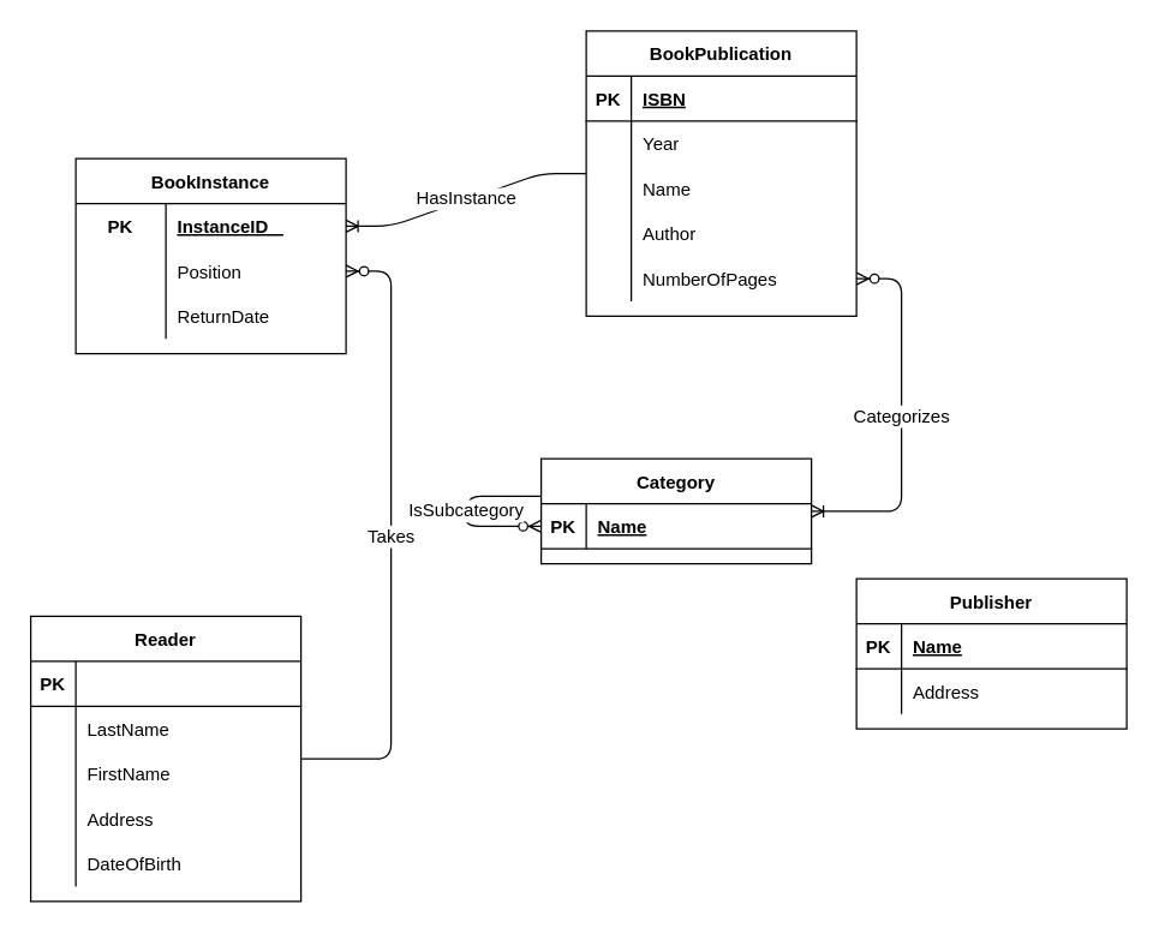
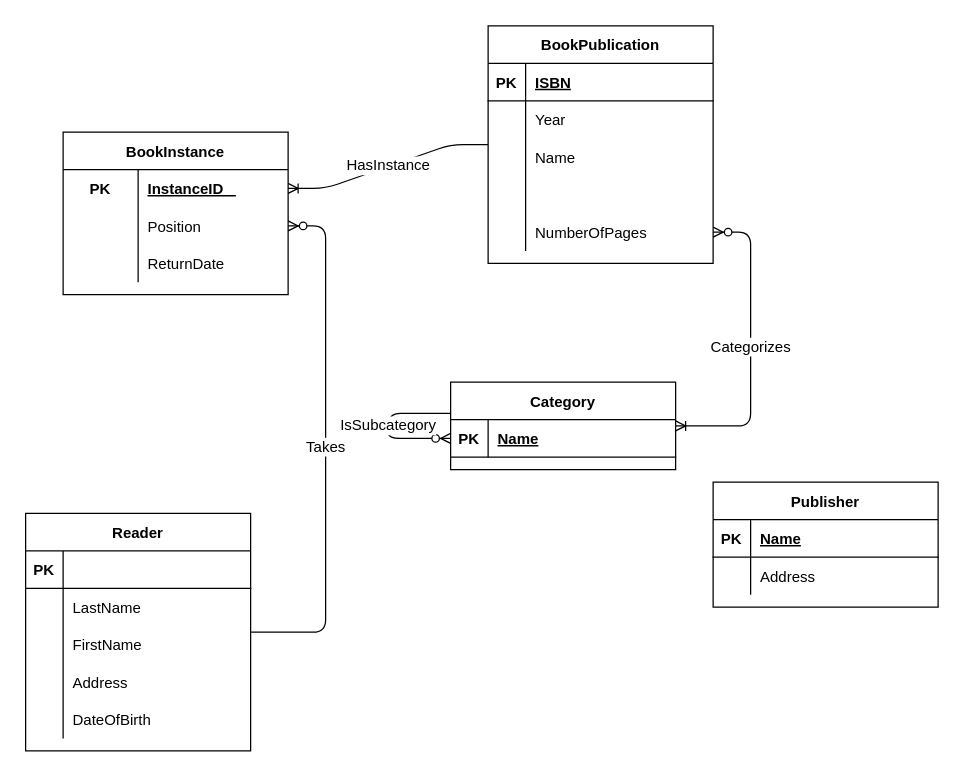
  <mxCell id="0" />
  <mxCell id="1" parent="0" />
  <mxCell id="2" value="BookPublication" style="shape=table;startSize=30;container=1;collapsible=1;childLayout=tableLayout;fixedRows=1;rowLines=0;fontStyle=1;align=center;resizeLast=1;" parent="1" vertex="1"><mxGeometry x="390" y="20" width="180" height="190" as="geometry" /></mxCell>
  <mxCell id="3" value="" style="shape=partialRectangle;collapsible=0;dropTarget=0;pointerEvents=0;fillColor=none;top=0;left=0;bottom=1;right=0;points=[[0,0.5],[1,0.5]];portConstraint=eastwest;" parent="2" vertex="1"><mxGeometry y="30" width="180" height="30" as="geometry" /></mxCell>
  <mxCell id="4" value="PK" style="shape=partialRectangle;connectable=0;fillColor=none;top=0;left=0;bottom=0;right=0;fontStyle=1;overflow=hidden;" parent="3" vertex="1"><mxGeometry width="30" height="30" as="geometry" /></mxCell>
  <mxCell id="5" value="ISBN" style="shape=partialRectangle;connectable=0;fillColor=none;top=0;left=0;bottom=0;right=0;align=left;spacingLeft=6;fontStyle=5;overflow=hidden;" parent="3" vertex="1"><mxGeometry x="30" width="150" height="30" as="geometry" /></mxCell>
  <mxCell id="6" value="" style="shape=partialRectangle;collapsible=0;dropTarget=0;pointerEvents=0;fillColor=none;top=0;left=0;bottom=0;right=0;points=[[0,0.5],[1,0.5]];portConstraint=eastwest;" parent="2" vertex="1"><mxGeometry y="60" width="180" height="30" as="geometry" /></mxCell>
  <mxCell id="7" value="" style="shape=partialRectangle;connectable=0;fillColor=none;top=0;left=0;bottom=0;right=0;editable=1;overflow=hidden;" parent="6" vertex="1"><mxGeometry width="30" height="30" as="geometry" /></mxCell>
  <mxCell id="8" value="Year" style="shape=partialRectangle;connectable=0;fillColor=none;top=0;left=0;bottom=0;right=0;align=left;spacingLeft=6;overflow=hidden;" parent="6" vertex="1"><mxGeometry x="30" width="150" height="30" as="geometry" /></mxCell>
  <mxCell id="9" value="" style="shape=partialRectangle;collapsible=0;dropTarget=0;pointerEvents=0;fillColor=none;top=0;left=0;bottom=0;right=0;points=[[0,0.5],[1,0.5]];portConstraint=eastwest;" parent="2" vertex="1"><mxGeometry y="90" width="180" height="30" as="geometry" /></mxCell>
  <mxCell id="10" value="" style="shape=partialRectangle;connectable=0;fillColor=none;top=0;left=0;bottom=0;right=0;editable=1;overflow=hidden;" parent="9" vertex="1"><mxGeometry width="30" height="30" as="geometry" /></mxCell>
  <mxCell id="11" value="Name" style="shape=partialRectangle;connectable=0;fillColor=none;top=0;left=0;bottom=0;right=0;align=left;spacingLeft=6;overflow=hidden;" parent="9" vertex="1"><mxGeometry x="30" width="150" height="30" as="geometry" /></mxCell>
  <mxCell id="12" value="" style="shape=partialRectangle;collapsible=0;dropTarget=0;pointerEvents=0;fillColor=none;top=0;left=0;bottom=0;right=0;points=[[0,0.5],[1,0.5]];portConstraint=eastwest;" parent="2" vertex="1"><mxGeometry y="120" width="180" height="30" as="geometry" /></mxCell>
  <mxCell id="13" value="" style="shape=partialRectangle;connectable=0;fillColor=none;top=0;left=0;bottom=0;right=0;editable=1;overflow=hidden;" parent="12" vertex="1"><mxGeometry width="30" height="30" as="geometry" /></mxCell>
- <mxCell id="14" value="Author" style="shape=partialRectangle;connectable=0;fillColor=none;top=0;left=0;bottom=0;right=0;align=left;spacingLeft=6;overflow=hidden;" parent="12" vertex="1"><mxGeometry x="30" width="150" height="30" as="geometry" /></mxCell>
  <mxCell id="15" value="" style="shape=partialRectangle;collapsible=0;dropTarget=0;pointerEvents=0;fillColor=none;top=0;left=0;bottom=0;right=0;points=[[0,0.5],[1,0.5]];portConstraint=eastwest;" parent="2" vertex="1"><mxGeometry y="150" width="180" height="30" as="geometry" /></mxCell>
  <mxCell id="16" value="" style="shape=partialRectangle;connectable=0;fillColor=none;top=0;left=0;bottom=0;right=0;editable=1;overflow=hidden;" parent="15" vertex="1"><mxGeometry width="30" height="30" as="geometry" /></mxCell>
  <mxCell id="17" value="NumberOfPages" style="shape=partialRectangle;connectable=0;fillColor=none;top=0;left=0;bottom=0;right=0;align=left;spacingLeft=6;overflow=hidden;" parent="15" vertex="1"><mxGeometry x="30" width="150" height="30" as="geometry" /></mxCell>
  <mxCell id="18" value="BookInstance" style="shape=table;startSize=30;container=1;collapsible=1;childLayout=tableLayout;fixedRows=1;rowLines=0;fontStyle=1;align=center;resizeLast=1;strokeWidth=1;" parent="1" vertex="1"><mxGeometry x="50" y="105" width="180" height="130" as="geometry" /></mxCell>
  <mxCell id="19" value="" style="shape=partialRectangle;collapsible=0;dropTarget=0;pointerEvents=0;fillColor=none;top=0;left=0;bottom=0;right=0;points=[[0,0.5],[1,0.5]];portConstraint=eastwest;" parent="18" vertex="1"><mxGeometry y="30" width="180" height="30" as="geometry" /></mxCell>
  <mxCell id="20" value="PK" style="shape=partialRectangle;connectable=0;fillColor=none;top=0;left=0;bottom=0;right=0;fontStyle=1;overflow=hidden;" parent="19" vertex="1"><mxGeometry width="60" height="30" as="geometry" /></mxCell>
  <mxCell id="21" value="InstanceID    " style="shape=partialRectangle;connectable=0;fillColor=none;top=0;left=0;bottom=0;right=0;align=left;spacingLeft=6;fontStyle=5;overflow=hidden;" parent="19" vertex="1"><mxGeometry x="60" width="120" height="30" as="geometry" /></mxCell>
  <mxCell id="22" value="" style="shape=partialRectangle;collapsible=0;dropTarget=0;pointerEvents=0;fillColor=none;top=0;left=0;bottom=0;right=0;points=[[0,0.5],[1,0.5]];portConstraint=eastwest;strokeWidth=1;" parent="18" vertex="1"><mxGeometry y="60" width="180" height="30" as="geometry" /></mxCell>
  <mxCell id="23" value="" style="shape=partialRectangle;connectable=0;fillColor=none;top=0;left=0;bottom=0;right=0;editable=1;overflow=hidden;" parent="22" vertex="1"><mxGeometry width="60" height="30" as="geometry" /></mxCell>
  <mxCell id="24" value="Position" style="shape=partialRectangle;connectable=0;fillColor=none;top=0;left=0;bottom=0;right=0;align=left;spacingLeft=6;overflow=hidden;" parent="22" vertex="1"><mxGeometry x="60" width="120" height="30" as="geometry" /></mxCell>
  <mxCell id="25" value="" style="shape=partialRectangle;collapsible=0;dropTarget=0;pointerEvents=0;fillColor=none;top=0;left=0;bottom=0;right=0;points=[[0,0.5],[1,0.5]];portConstraint=eastwest;strokeWidth=1;" parent="18" vertex="1"><mxGeometry y="90" width="180" height="30" as="geometry" /></mxCell>
  <mxCell id="26" value="" style="shape=partialRectangle;connectable=0;fillColor=none;top=0;left=0;bottom=0;right=0;editable=1;overflow=hidden;" parent="25" vertex="1"><mxGeometry width="60" height="30" as="geometry" /></mxCell>
  <mxCell id="27" value="ReturnDate" style="shape=partialRectangle;connectable=0;fillColor=none;top=0;left=0;bottom=0;right=0;align=left;spacingLeft=6;overflow=hidden;" parent="25" vertex="1"><mxGeometry x="60" width="120" height="30" as="geometry" /></mxCell>
  <mxCell id="28" value="HasInstance" style="edgeStyle=entityRelationEdgeStyle;fontSize=12;html=1;endArrow=none;endFill=0;startArrow=ERoneToMany;startFill=0;" parent="1" source="19" edge="1" target="2"><mxGeometry width="100" height="100" relative="1" as="geometry"><mxPoint x="240" y="165" as="sourcePoint" /><mxPoint x="230" y="180" as="targetPoint" /></mxGeometry></mxCell>
  <mxCell id="29" value="Publisher" style="shape=table;startSize=30;container=1;collapsible=1;childLayout=tableLayout;fixedRows=1;rowLines=0;fontStyle=1;align=center;resizeLast=1;strokeWidth=1;" parent="1" vertex="1"><mxGeometry x="570" y="385" width="180" height="100" as="geometry" /></mxCell>
  <mxCell id="30" value="" style="shape=partialRectangle;collapsible=0;dropTarget=0;pointerEvents=0;fillColor=none;top=0;left=0;bottom=1;right=0;points=[[0,0.5],[1,0.5]];portConstraint=eastwest;" parent="29" vertex="1"><mxGeometry y="30" width="180" height="30" as="geometry" /></mxCell>
  <mxCell id="31" value="PK" style="shape=partialRectangle;connectable=0;fillColor=none;top=0;left=0;bottom=0;right=0;fontStyle=1;overflow=hidden;" parent="30" vertex="1"><mxGeometry width="30" height="30" as="geometry" /></mxCell>
  <mxCell id="32" value="Name" style="shape=partialRectangle;connectable=0;fillColor=none;top=0;left=0;bottom=0;right=0;align=left;spacingLeft=6;fontStyle=5;overflow=hidden;" parent="30" vertex="1"><mxGeometry x="30" width="150" height="30" as="geometry" /></mxCell>
  <mxCell id="33" value="" style="shape=partialRectangle;collapsible=0;dropTarget=0;pointerEvents=0;fillColor=none;top=0;left=0;bottom=0;right=0;points=[[0,0.5],[1,0.5]];portConstraint=eastwest;" parent="29" vertex="1"><mxGeometry y="60" width="180" height="30" as="geometry" /></mxCell>
  <mxCell id="34" value="" style="shape=partialRectangle;connectable=0;fillColor=none;top=0;left=0;bottom=0;right=0;editable=1;overflow=hidden;" parent="33" vertex="1"><mxGeometry width="30" height="30" as="geometry" /></mxCell>
  <mxCell id="35" value="Address" style="shape=partialRectangle;connectable=0;fillColor=none;top=0;left=0;bottom=0;right=0;align=left;spacingLeft=6;overflow=hidden;" parent="33" vertex="1"><mxGeometry x="30" width="150" height="30" as="geometry" /></mxCell>
  <mxCell id="36" value="Category" style="shape=table;startSize=30;container=1;collapsible=1;childLayout=tableLayout;fixedRows=1;rowLines=0;fontStyle=1;align=center;resizeLast=1;strokeWidth=1;" parent="1" vertex="1"><mxGeometry x="360" y="305" width="180" height="70" as="geometry" /></mxCell>
  <mxCell id="37" value="" style="shape=partialRectangle;collapsible=0;dropTarget=0;pointerEvents=0;fillColor=none;top=0;left=0;bottom=1;right=0;points=[[0,0.5],[1,0.5]];portConstraint=eastwest;" parent="36" vertex="1"><mxGeometry y="30" width="180" height="30" as="geometry" /></mxCell>
  <mxCell id="38" value="PK" style="shape=partialRectangle;connectable=0;fillColor=none;top=0;left=0;bottom=0;right=0;fontStyle=1;overflow=hidden;" parent="37" vertex="1"><mxGeometry width="30" height="30" as="geometry" /></mxCell>
  <mxCell id="39" value="Name" style="shape=partialRectangle;connectable=0;fillColor=none;top=0;left=0;bottom=0;right=0;align=left;spacingLeft=6;fontStyle=5;overflow=hidden;" parent="37" vertex="1"><mxGeometry x="30" width="150" height="30" as="geometry" /></mxCell>
  <mxCell id="40" value="IsSubcategory" style="edgeStyle=entityRelationEdgeStyle;fontSize=12;html=1;endArrow=ERzeroToMany;endFill=1;" parent="1" source="36" target="36" edge="1"><mxGeometry width="100" height="100" relative="1" as="geometry"><mxPoint x="120" y="575" as="sourcePoint" /><mxPoint x="220" y="475" as="targetPoint" /><Array as="points"><mxPoint x="310" y="340" /></Array></mxGeometry></mxCell>
  <mxCell id="41" value="Categorizes" style="edgeStyle=entityRelationEdgeStyle;fontSize=12;html=1;endArrow=ERzeroToMany;endFill=1;startArrow=ERoneToMany;startFill=0;" parent="1" source="36" target="15" edge="1"><mxGeometry width="100" height="100" relative="1" as="geometry"><mxPoint x="80" y="375" as="sourcePoint" /><mxPoint x="580" y="165" as="targetPoint" /></mxGeometry></mxCell>
  <mxCell id="42" value="Reader" style="shape=table;startSize=30;container=1;collapsible=1;childLayout=tableLayout;fixedRows=1;rowLines=0;fontStyle=1;align=center;resizeLast=1;strokeWidth=1;" parent="1" vertex="1"><mxGeometry x="20" y="410" width="180" height="190" as="geometry" /></mxCell>
  <mxCell id="43" value="" style="shape=partialRectangle;collapsible=0;dropTarget=0;pointerEvents=0;fillColor=none;top=0;left=0;bottom=1;right=0;points=[[0,0.5],[1,0.5]];portConstraint=eastwest;" parent="42" vertex="1"><mxGeometry y="30" width="180" height="30" as="geometry" /></mxCell>
  <mxCell id="44" value="PK" style="shape=partialRectangle;connectable=0;fillColor=none;top=0;left=0;bottom=0;right=0;fontStyle=1;overflow=hidden;" parent="43" vertex="1"><mxGeometry width="30" height="30" as="geometry" /></mxCell>
  <mxCell id="45" value="" style="shape=partialRectangle;collapsible=0;dropTarget=0;pointerEvents=0;fillColor=none;top=0;left=0;bottom=0;right=0;points=[[0,0.5],[1,0.5]];portConstraint=eastwest;" parent="42" vertex="1"><mxGeometry y="60" width="180" height="30" as="geometry" /></mxCell>
  <mxCell id="46" value="" style="shape=partialRectangle;connectable=0;fillColor=none;top=0;left=0;bottom=0;right=0;editable=1;overflow=hidden;" parent="45" vertex="1"><mxGeometry width="30" height="30" as="geometry" /></mxCell>
  <mxCell id="47" value="LastName    " style="shape=partialRectangle;connectable=0;fillColor=none;top=0;left=0;bottom=0;right=0;align=left;spacingLeft=6;overflow=hidden;" parent="45" vertex="1"><mxGeometry x="30" width="150" height="30" as="geometry" /></mxCell>
  <mxCell id="48" value="" style="shape=partialRectangle;collapsible=0;dropTarget=0;pointerEvents=0;fillColor=none;top=0;left=0;bottom=0;right=0;points=[[0,0.5],[1,0.5]];portConstraint=eastwest;" parent="42" vertex="1"><mxGeometry y="90" width="180" height="30" as="geometry" /></mxCell>
  <mxCell id="49" value="" style="shape=partialRectangle;connectable=0;fillColor=none;top=0;left=0;bottom=0;right=0;editable=1;overflow=hidden;" parent="48" vertex="1"><mxGeometry width="30" height="30" as="geometry" /></mxCell>
  <mxCell id="50" value="FirstName" style="shape=partialRectangle;connectable=0;fillColor=none;top=0;left=0;bottom=0;right=0;align=left;spacingLeft=6;overflow=hidden;" parent="48" vertex="1"><mxGeometry x="30" width="150" height="30" as="geometry" /></mxCell>
  <mxCell id="51" value="" style="shape=partialRectangle;collapsible=0;dropTarget=0;pointerEvents=0;fillColor=none;top=0;left=0;bottom=0;right=0;points=[[0,0.5],[1,0.5]];portConstraint=eastwest;" parent="42" vertex="1"><mxGeometry y="120" width="180" height="30" as="geometry" /></mxCell>
  <mxCell id="52" value="" style="shape=partialRectangle;connectable=0;fillColor=none;top=0;left=0;bottom=0;right=0;editable=1;overflow=hidden;" parent="51" vertex="1"><mxGeometry width="30" height="30" as="geometry" /></mxCell>
  <mxCell id="53" value="Address" style="shape=partialRectangle;connectable=0;fillColor=none;top=0;left=0;bottom=0;right=0;align=left;spacingLeft=6;overflow=hidden;" parent="51" vertex="1"><mxGeometry x="30" width="150" height="30" as="geometry" /></mxCell>
  <mxCell id="54" value="" style="shape=partialRectangle;collapsible=0;dropTarget=0;pointerEvents=0;fillColor=none;top=0;left=0;bottom=0;right=0;points=[[0,0.5],[1,0.5]];portConstraint=eastwest;strokeWidth=1;" parent="42" vertex="1"><mxGeometry y="150" width="180" height="30" as="geometry" /></mxCell>
  <mxCell id="55" value="" style="shape=partialRectangle;connectable=0;fillColor=none;top=0;left=0;bottom=0;right=0;editable=1;overflow=hidden;" parent="54" vertex="1"><mxGeometry width="30" height="30" as="geometry" /></mxCell>
  <mxCell id="56" value="DateOfBirth" style="shape=partialRectangle;connectable=0;fillColor=none;top=0;left=0;bottom=0;right=0;align=left;spacingLeft=6;overflow=hidden;" parent="54" vertex="1"><mxGeometry x="30" width="150" height="30" as="geometry" /></mxCell>
  <mxCell id="57" value="Takes" style="edgeStyle=entityRelationEdgeStyle;fontSize=12;html=1;endArrow=ERzeroToMany;endFill=1;" parent="1" source="42" target="22" edge="1"><mxGeometry width="100" height="100" relative="1" as="geometry"><mxPoint x="20" y="365" as="sourcePoint" /><mxPoint x="350" y="205" as="targetPoint" /></mxGeometry></mxCell>
